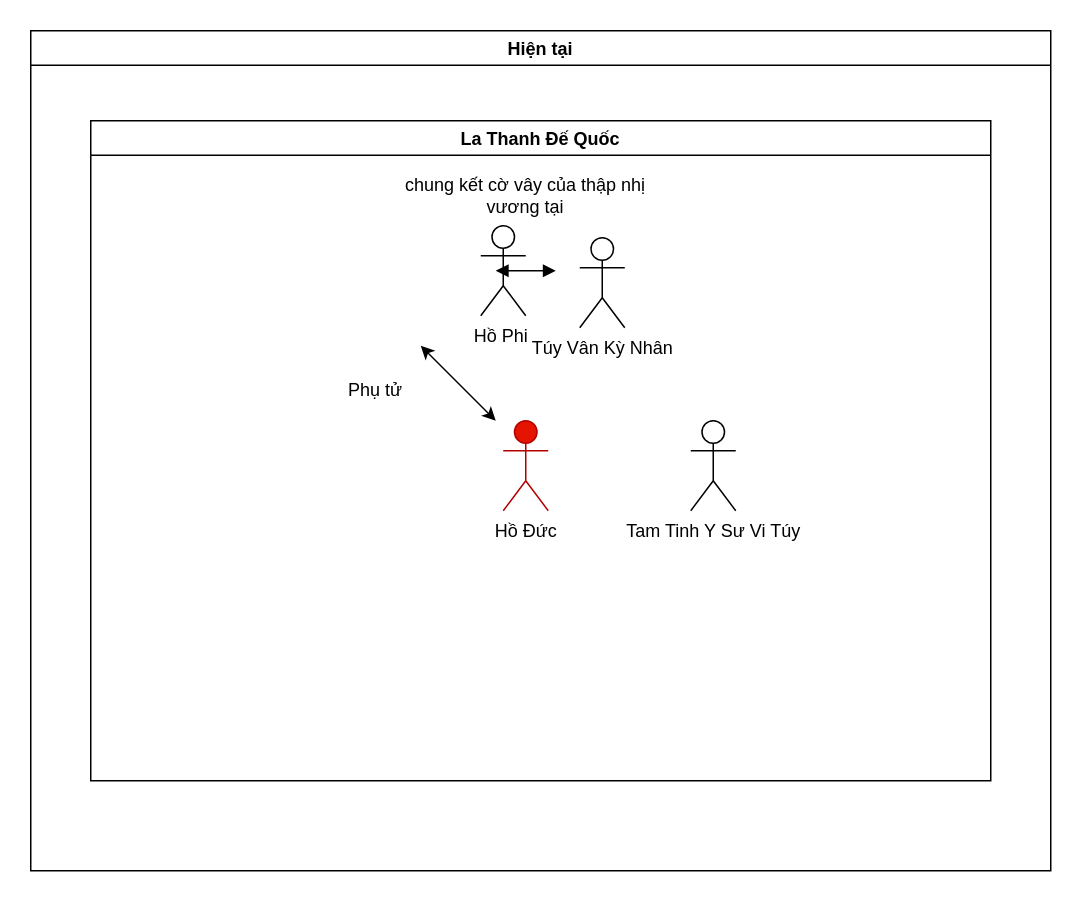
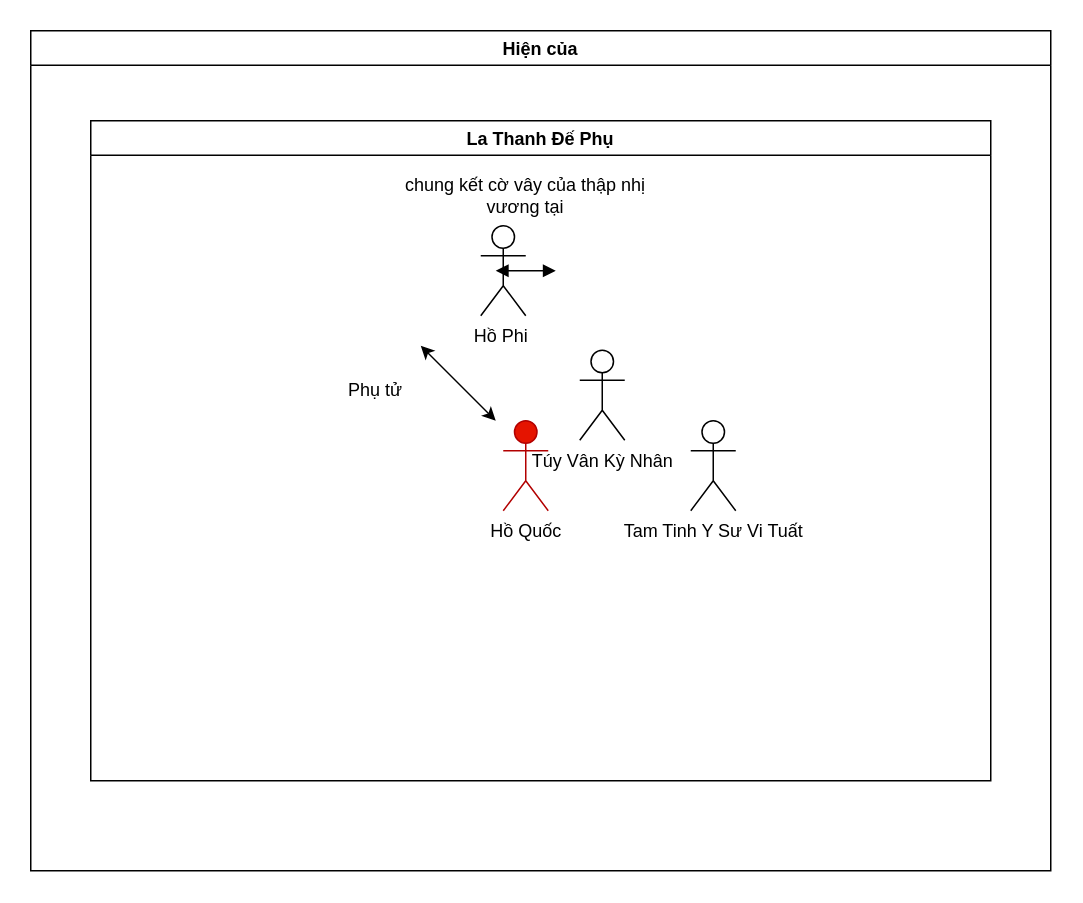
  <mxCell id="0" />
  <mxCell id="1" parent="0" />
- <mxCell id="2" value="Hiện tại" style="swimlane;" vertex="1" parent="1"><mxGeometry x="20" y="20" width="680" height="560" as="geometry" /></mxCell>
- <mxCell id="3" value="La Thanh Đế Quốc" style="swimlane;labelBackgroundColor=none;labelBorderColor=none;" vertex="1" parent="2"><mxGeometry x="40" y="60" width="600" height="440" as="geometry" /></mxCell>
+ <mxCell id="2" value="Hiện của" style="swimlane;" vertex="1" parent="1"><mxGeometry x="20" y="20" width="680" height="560" as="geometry" /></mxCell>
+ <mxCell id="3" value="La Thanh Đế Phụ" style="swimlane;labelBackgroundColor=none;labelBorderColor=none;" vertex="1" parent="2"><mxGeometry x="40" y="60" width="600" height="440" as="geometry" /></mxCell>
  <mxCell id="4" value="Hồ Phi&amp;nbsp;" style="shape=umlActor;verticalLabelPosition=bottom;verticalAlign=top;html=1;" vertex="1" parent="3"><mxGeometry x="260" y="70" width="30" height="60" as="geometry" /></mxCell>
  <mxCell id="5" value="" style="endArrow=block;startArrow=block;endFill=1;startFill=1;html=1;" edge="1" parent="3"><mxGeometry width="160" relative="1" as="geometry"><mxPoint x="270" y="100" as="sourcePoint" /><mxPoint x="310" y="100" as="targetPoint" /></mxGeometry></mxCell>
  <mxCell id="6" value="chung kết cờ vây của thập nhị vương tại" style="text;html=1;strokeColor=none;fillColor=none;align=center;verticalAlign=middle;whiteSpace=wrap;rounded=0;" vertex="1" parent="3"><mxGeometry x="190" y="40" width="200" height="20" as="geometry" /></mxCell>
- <mxCell id="7" value="Hồ Đức" style="shape=umlActor;verticalLabelPosition=bottom;verticalAlign=top;html=1;fillColor=#e51400;strokeColor=#B20000;labelPosition=center;align=center;" vertex="1" parent="3"><mxGeometry x="275" y="200" width="30" height="60" as="geometry" /></mxCell>
+ <mxCell id="7" value="Hồ Quốc" style="shape=umlActor;verticalLabelPosition=bottom;verticalAlign=top;html=1;fillColor=#e51400;strokeColor=#B20000;labelPosition=center;align=center;" vertex="1" parent="3"><mxGeometry x="275" y="200" width="30" height="60" as="geometry" /></mxCell>
  <mxCell id="8" value="Phụ tử" style="text;html=1;strokeColor=none;fillColor=none;align=center;verticalAlign=middle;whiteSpace=wrap;rounded=0;" vertex="1" parent="3"><mxGeometry x="160" y="170" width="60" height="20" as="geometry" /></mxCell>
- <mxCell id="9" value="Tam Tinh Y Sư Vi Túy" style="shape=umlActor;verticalLabelPosition=bottom;verticalAlign=top;html=1;" vertex="1" parent="3"><mxGeometry x="400" y="200" width="30" height="60" as="geometry" /></mxCell>
- <mxCell id="10" value="Túy Vân Kỳ Nhân" style="shape=umlActor;verticalLabelPosition=bottom;verticalAlign=top;html=1;" vertex="1" parent="1"><mxGeometry x="386" y="158" width="30" height="60" as="geometry" /></mxCell>
+ <mxCell id="9" value="Tam Tinh Y Sư Vi Tuất" style="shape=umlActor;verticalLabelPosition=bottom;verticalAlign=top;html=1;" vertex="1" parent="3"><mxGeometry x="400" y="200" width="30" height="60" as="geometry" /></mxCell>
+ <mxCell id="10" value="Túy Vân Kỳ Nhân" style="shape=umlActor;verticalLabelPosition=bottom;verticalAlign=top;html=1;" vertex="1" parent="1"><mxGeometry x="386" y="233" width="30" height="60" as="geometry" /></mxCell>
  <mxCell id="11" value="" style="endArrow=classic;startArrow=classic;html=1;" edge="1" parent="1"><mxGeometry width="50" height="50" relative="1" as="geometry"><mxPoint x="330" y="280" as="sourcePoint" /><mxPoint x="280" y="230" as="targetPoint" /></mxGeometry></mxCell>
